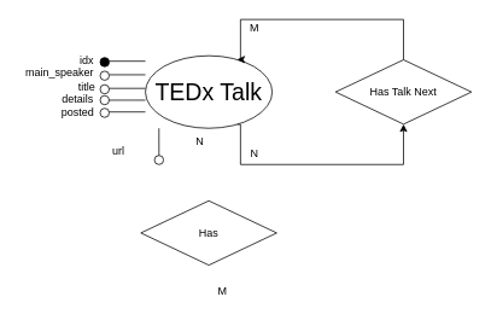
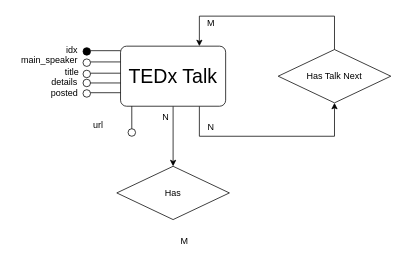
  <mxCell id="0" />
  <mxCell id="1" parent="0" />
  <mxCell id="2" style="edgeStyle=orthogonalEdgeStyle;rounded=0;orthogonalLoop=1;jettySize=auto;html=1;exitX=0.75;exitY=1;exitDx=0;exitDy=0;entryX=0.5;entryY=1;entryDx=0;entryDy=0;" edge="1" parent="1" source="4" target="24"><mxGeometry relative="1" as="geometry"><Array as="points"><mxPoint x="265" y="181" /><mxPoint x="445" y="181" /></Array></mxGeometry></mxCell>
- <mxCell id="4" value="&lt;font style=&quot;font-size: 26px&quot;&gt;TEDx Talk&lt;/font&gt;" style="ellipse;arcSize=10;whiteSpace=wrap;html=1;align=center;" vertex="1" parent="1"><mxGeometry x="160" y="61" width="140" height="80" as="geometry" /></mxCell>
+ <mxCell id="3" style="edgeStyle=orthogonalEdgeStyle;rounded=0;orthogonalLoop=1;jettySize=auto;html=1;exitX=0.5;exitY=1;exitDx=0;exitDy=0;entryX=0.5;entryY=0;entryDx=0;entryDy=0;" edge="1" parent="1" source="4" target="27"><mxGeometry relative="1" as="geometry" /></mxCell>
+ <mxCell id="4" value="&lt;font style=&quot;font-size: 26px&quot;&gt;TEDx Talk&lt;/font&gt;" style="rounded=1;arcSize=10;whiteSpace=wrap;html=1;align=center;" vertex="1" parent="1"><mxGeometry x="160" y="61" width="140" height="80" as="geometry" /></mxCell>
  <mxCell id="5" value="" style="line;strokeWidth=1;fillColor=none;align=left;verticalAlign=middle;spacingTop=-1;spacingLeft=3;spacingRight=3;rotatable=0;labelPosition=right;points=[];portConstraint=eastwest;fontSize=12;" vertex="1" parent="1"><mxGeometry x="120" y="63" width="40" height="8" as="geometry" /></mxCell>
  <mxCell id="6" value="" style="ellipse;whiteSpace=wrap;html=1;aspect=fixed;fillColor=#000000;" vertex="1" parent="1"><mxGeometry x="110" y="63" width="10" height="10" as="geometry" /></mxCell>
  <mxCell id="7" value="" style="ellipse;whiteSpace=wrap;html=1;aspect=fixed;" vertex="1" parent="1"><mxGeometry x="110" y="78" width="10" height="10" as="geometry" /></mxCell>
  <mxCell id="8" value="&lt;span&gt;idx&lt;/span&gt;" style="text;html=1;resizable=0;autosize=1;align=center;verticalAlign=middle;points=[];fillColor=none;strokeColor=none;rounded=0;" vertex="1" parent="1"><mxGeometry x="80" y="57" width="30" height="20" as="geometry" /></mxCell>
  <mxCell id="9" value="&lt;span&gt;main_&lt;/span&gt;&lt;span&gt;speaker&lt;/span&gt;" style="text;html=1;resizable=0;autosize=1;align=center;verticalAlign=middle;points=[];fillColor=none;strokeColor=none;rounded=0;" vertex="1" parent="1"><mxGeometry x="20" y="70" width="90" height="20" as="geometry" /></mxCell>
  <mxCell id="10" value="" style="line;strokeWidth=1;fillColor=none;align=left;verticalAlign=middle;spacingTop=-1;spacingLeft=3;spacingRight=3;rotatable=0;labelPosition=right;points=[];portConstraint=eastwest;fontSize=12;" vertex="1" parent="1"><mxGeometry x="120" y="78" width="40" height="8" as="geometry" /></mxCell>
  <mxCell id="11" value="" style="ellipse;whiteSpace=wrap;html=1;aspect=fixed;" vertex="1" parent="1"><mxGeometry x="110" y="93" width="10" height="10" as="geometry" /></mxCell>
  <mxCell id="12" value="" style="line;strokeWidth=1;fillColor=none;align=left;verticalAlign=middle;spacingTop=-1;spacingLeft=3;spacingRight=3;rotatable=0;labelPosition=right;points=[];portConstraint=eastwest;fontSize=12;" vertex="1" parent="1"><mxGeometry x="120" y="93" width="40" height="8" as="geometry" /></mxCell>
  <mxCell id="13" value="" style="ellipse;whiteSpace=wrap;html=1;aspect=fixed;" vertex="1" parent="1"><mxGeometry x="110" y="105" width="10" height="10" as="geometry" /></mxCell>
  <mxCell id="14" value="" style="line;strokeWidth=1;fillColor=none;align=left;verticalAlign=middle;spacingTop=-1;spacingLeft=3;spacingRight=3;rotatable=0;labelPosition=right;points=[];portConstraint=eastwest;fontSize=12;" vertex="1" parent="1"><mxGeometry x="120" y="106" width="40" height="8" as="geometry" /></mxCell>
  <mxCell id="15" value="" style="ellipse;whiteSpace=wrap;html=1;aspect=fixed;" vertex="1" parent="1"><mxGeometry x="110" y="119" width="10" height="10" as="geometry" /></mxCell>
  <mxCell id="16" value="" style="line;strokeWidth=1;fillColor=none;align=left;verticalAlign=middle;spacingTop=-1;spacingLeft=3;spacingRight=3;rotatable=0;labelPosition=right;points=[];portConstraint=eastwest;fontSize=12;" vertex="1" parent="1"><mxGeometry x="120" y="119" width="40" height="8" as="geometry" /></mxCell>
  <mxCell id="17" value="title" style="text;html=1;resizable=0;autosize=1;align=center;verticalAlign=middle;points=[];fillColor=none;strokeColor=none;rounded=0;" vertex="1" parent="1"><mxGeometry x="80" y="86" width="30" height="20" as="geometry" /></mxCell>
  <mxCell id="18" value="details" style="text;html=1;resizable=0;autosize=1;align=center;verticalAlign=middle;points=[];fillColor=none;strokeColor=none;rounded=0;" vertex="1" parent="1"><mxGeometry x="60" y="99" width="50" height="20" as="geometry" /></mxCell>
  <mxCell id="19" value="posted" style="text;html=1;resizable=0;autosize=1;align=center;verticalAlign=middle;points=[];fillColor=none;strokeColor=none;rounded=0;" vertex="1" parent="1"><mxGeometry x="60" y="114" width="50" height="20" as="geometry" /></mxCell>
  <mxCell id="20" value="" style="ellipse;whiteSpace=wrap;html=1;aspect=fixed;" vertex="1" parent="1"><mxGeometry x="170" y="171" width="10" height="10" as="geometry" /></mxCell>
  <mxCell id="21" value="" style="endArrow=none;html=1;exitX=0.5;exitY=0;exitDx=0;exitDy=0;entryX=0.107;entryY=1;entryDx=0;entryDy=0;entryPerimeter=0;" edge="1" parent="1" source="20" target="4"><mxGeometry width="50" height="50" relative="1" as="geometry"><mxPoint x="140" y="171" as="sourcePoint" /><mxPoint x="190" y="121" as="targetPoint" /></mxGeometry></mxCell>
  <mxCell id="22" value="url" style="text;html=1;resizable=0;autosize=1;align=center;verticalAlign=middle;points=[];fillColor=none;strokeColor=none;rounded=0;" vertex="1" parent="1"><mxGeometry x="115" y="156" width="30" height="20" as="geometry" /></mxCell>
  <mxCell id="23" style="edgeStyle=orthogonalEdgeStyle;rounded=0;orthogonalLoop=1;jettySize=auto;html=1;exitX=0.5;exitY=0;exitDx=0;exitDy=0;entryX=0.75;entryY=0;entryDx=0;entryDy=0;" edge="1" parent="1" source="24" target="4"><mxGeometry relative="1" as="geometry"><Array as="points"><mxPoint x="445" y="21" /><mxPoint x="265" y="21" /></Array></mxGeometry></mxCell>
  <mxCell id="24" value="Has Talk Next" style="shape=rhombus;perimeter=rhombusPerimeter;whiteSpace=wrap;html=1;align=center;fillColor=none;" vertex="1" parent="1"><mxGeometry x="370" y="65.5" width="150" height="71" as="geometry" /></mxCell>
  <mxCell id="25" value="N" style="text;html=1;resizable=0;autosize=1;align=center;verticalAlign=middle;points=[];fillColor=none;strokeColor=none;rounded=0;" vertex="1" parent="1"><mxGeometry x="270" y="159" width="20" height="20" as="geometry" /></mxCell>
  <mxCell id="26" value="M" style="text;html=1;resizable=0;autosize=1;align=center;verticalAlign=middle;points=[];fillColor=none;strokeColor=none;rounded=0;" vertex="1" parent="1"><mxGeometry x="265" y="20" width="30" height="20" as="geometry" /></mxCell>
  <mxCell id="27" value="Has" style="shape=rhombus;perimeter=rhombusPerimeter;whiteSpace=wrap;html=1;align=center;fillColor=none;" vertex="1" parent="1"><mxGeometry x="155" y="221" width="150" height="71" as="geometry" /></mxCell>
  <mxCell id="28" value="N" style="text;html=1;resizable=0;autosize=1;align=center;verticalAlign=middle;points=[];fillColor=none;strokeColor=none;rounded=0;" vertex="1" parent="1"><mxGeometry x="210" y="146" width="20" height="20" as="geometry" /></mxCell>
  <mxCell id="29" value="M" style="text;html=1;resizable=0;autosize=1;align=center;verticalAlign=middle;points=[];fillColor=none;strokeColor=none;rounded=0;" vertex="1" parent="1"><mxGeometry x="230" y="311" width="30" height="20" as="geometry" /></mxCell>
